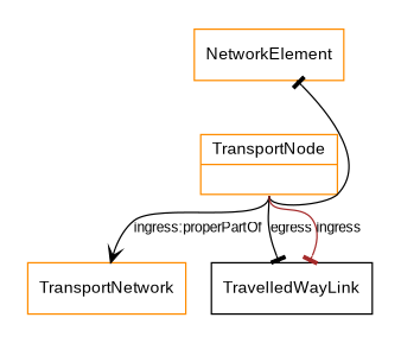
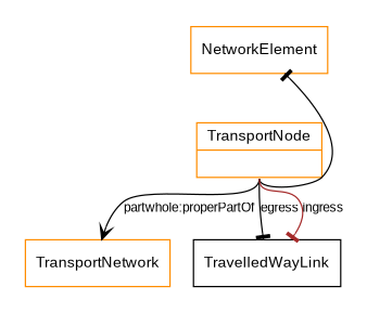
  digraph {
    splines=true
    node [color=darkorange fontname=Arial fontsize=12 shape=record]
    edge [arrowhead=tee color=black fontname=Arial fontsize=10 tailport=s]
    n1 [label="{TransportNode|}"]
    n2 [label=NetworkElement]
    n3 [label=TransportNetwork]
    n4 [color=black label=TravelledWayLink]
    subgraph cluster_1 {
      rankdir=TB
      style=invis
      n2
      subgraph sub_2 {
        rank=max
        rankdir=TB
        style=invis
        n1
      }
    }
    subgraph cluster_3 {
      style=invis
      n3
      n4
    }
    n1 -> n2 [style=solid]
-   n1 -> n3 [arrowhead=vee label="ingress:properPartOf"]
+   n1 -> n3 [arrowhead=vee label="partwhole:properPartOf"]
    n1 -> n4 [label=egress]
    n1 -> n4 [color=brown label=ingress]
  }
